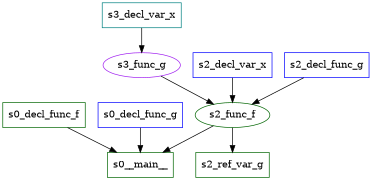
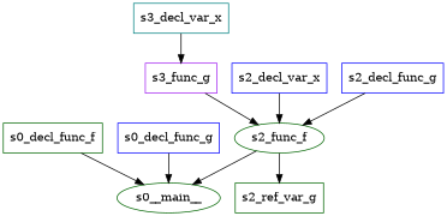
  digraph {
    node [color=darkgreen shape=box]
-   s0__main__
+   s0__main__ [shape=""]
    s2_func_f [shape=""]
    s2_ref_var_g
-   s3_func_g [color=purple shape=""]
+   s3_func_g [color=purple]
    s0_decl_func_f
    s0_decl_func_g [color=blue]
    s2_decl_var_x [color=blue]
    s2_decl_func_g [color=blue]
    s3_decl_var_x [color=teal]
    s2_func_f -> s0__main__
    s2_func_f -> s2_ref_var_g
    s3_func_g -> s2_func_f
    s0_decl_func_f -> s0__main__
    s0_decl_func_g -> s0__main__
    s2_decl_var_x -> s2_func_f
    s2_decl_func_g -> s2_func_f
    s3_decl_var_x -> s3_func_g
  }
